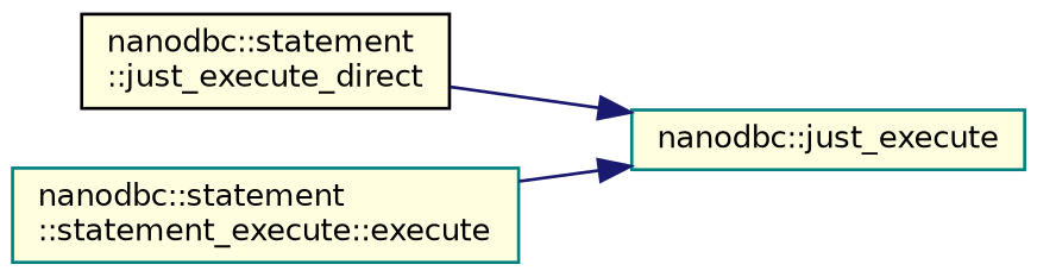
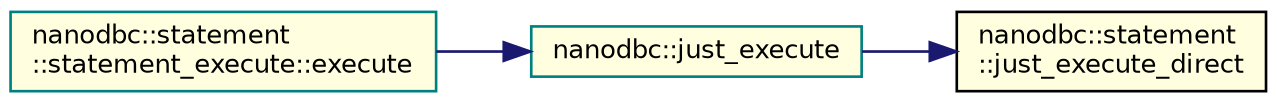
  digraph {
    rankdir=RL
    node [color=teal fillcolor=lightyellow fontname=Helvetica fontsize=10 shape=record style=filled]
    edge [color=midnightblue dir=back fontname=Helvetica fontsize=10 labelfontname=Helvetica labelfontsize=10 style=solid]
    n1 [color=black fontcolor=black height=0.2 label="nanodbc::statement\l::just_execute_direct" width=0.4]
    n2 [height=0.2 label="nanodbc::just_execute" width=0.4]
    n3 [height=0.2 label="nanodbc::statement\l::statement_execute::execute" width=0.4]
-   n2 -> n1
+   n1 -> n2
    n2 -> n3
  }
